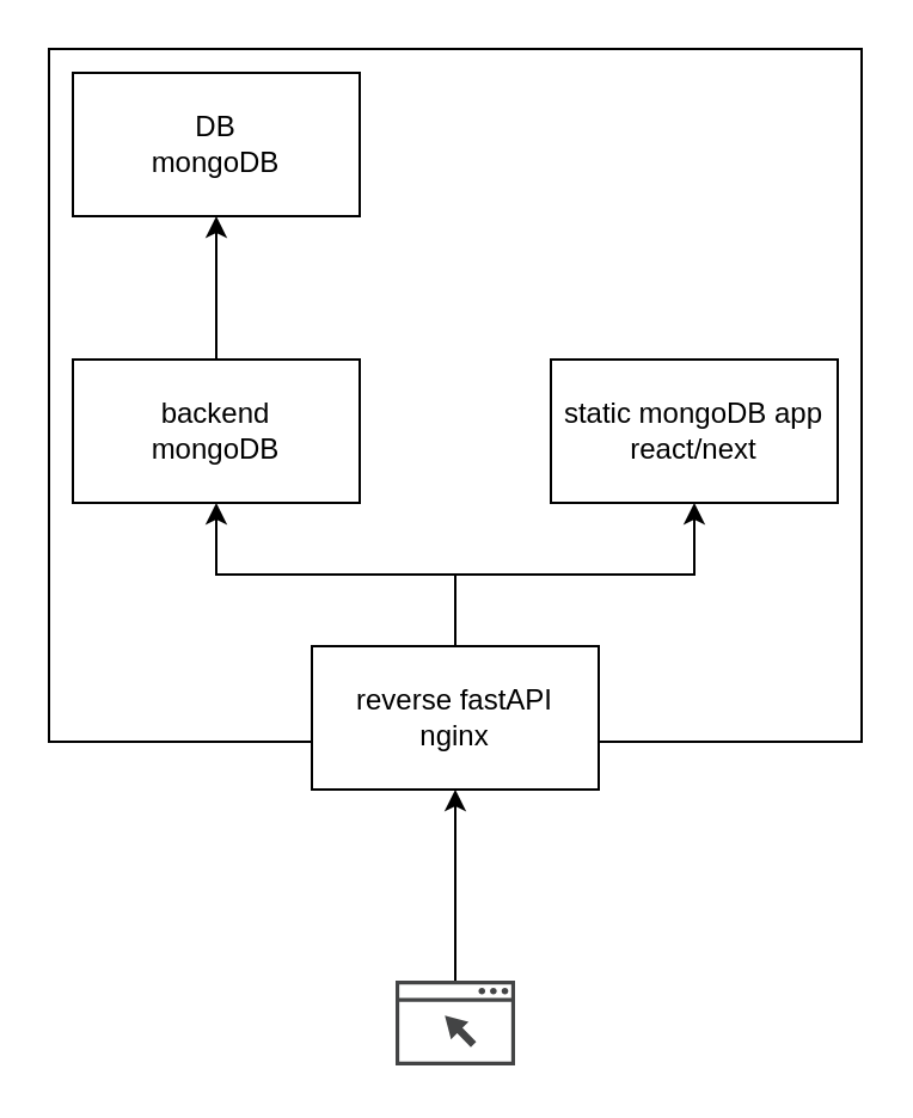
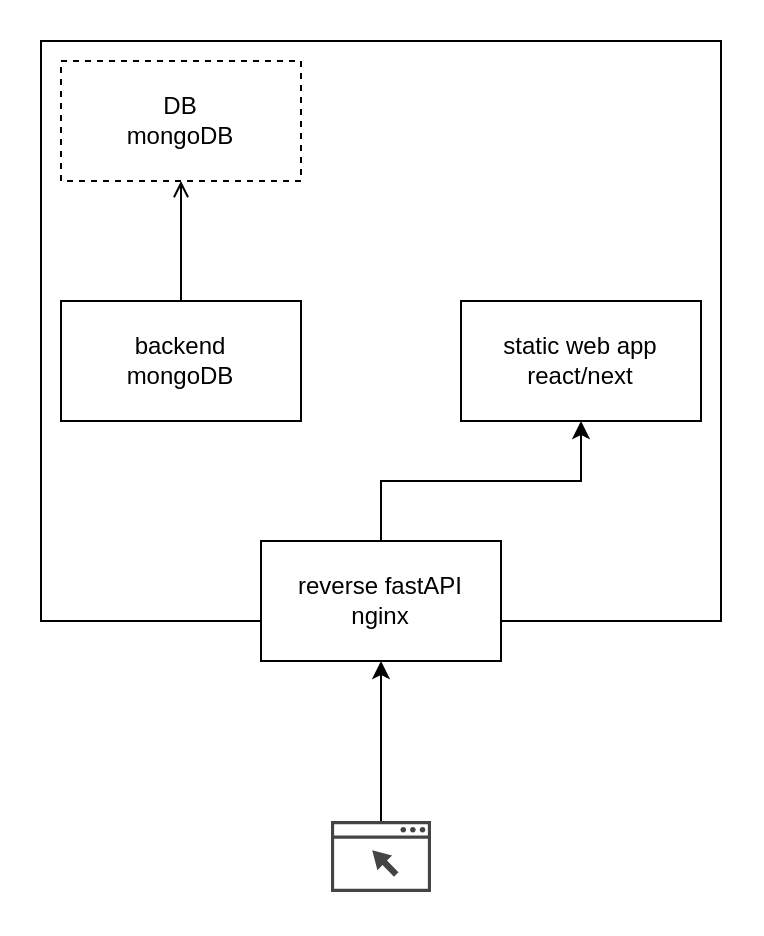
  <mxCell id="0" />
  <mxCell id="1" parent="0" />
  <mxCell id="2" value="" style="rounded=0;whiteSpace=wrap;html=1;" vertex="1" parent="1"><mxGeometry x="20" y="20" width="340" height="290" as="geometry" /></mxCell>
- <mxCell id="3" value="&lt;div&gt;DB&lt;/div&gt;mongoDB" style="rounded=0;whiteSpace=wrap;html=1;" parent="1" vertex="1"><mxGeometry x="30" y="30" width="120" height="60" as="geometry" /></mxCell>
- <mxCell id="4" style="edgeStyle=orthogonalEdgeStyle;rounded=0;orthogonalLoop=1;jettySize=auto;html=1;entryX=0.5;entryY=1;entryDx=0;entryDy=0;" parent="1" source="6" target="8" edge="1"><mxGeometry relative="1" as="geometry" /></mxCell>
+ <mxCell id="3" value="&lt;div&gt;DB&lt;/div&gt;mongoDB" style="rounded=0;whiteSpace=wrap;html=1;dashed=1;" parent="1" vertex="1"><mxGeometry x="30" y="30" width="120" height="60" as="geometry" /></mxCell>
  <mxCell id="5" style="edgeStyle=orthogonalEdgeStyle;rounded=0;orthogonalLoop=1;jettySize=auto;html=1;entryX=0.5;entryY=1;entryDx=0;entryDy=0;" parent="1" source="6" target="9" edge="1"><mxGeometry relative="1" as="geometry" /></mxCell>
  <mxCell id="6" value="&lt;div&gt;reverse fastAPI&lt;/div&gt;nginx" style="rounded=0;whiteSpace=wrap;html=1;" parent="1" vertex="1"><mxGeometry x="130" y="270" width="120" height="60" as="geometry" /></mxCell>
- <mxCell id="7" value="" style="edgeStyle=orthogonalEdgeStyle;rounded=0;orthogonalLoop=1;jettySize=auto;html=1;" parent="1" source="8" target="3" edge="1"><mxGeometry relative="1" as="geometry" /></mxCell>
+ <mxCell id="7" value="" style="edgeStyle=orthogonalEdgeStyle;rounded=0;orthogonalLoop=1;jettySize=auto;html=1;endArrow=open;" parent="1" source="8" target="3" edge="1"><mxGeometry relative="1" as="geometry" /></mxCell>
  <mxCell id="8" value="&lt;div&gt;backend&lt;/div&gt;mongoDB" style="rounded=0;whiteSpace=wrap;html=1;" parent="1" vertex="1"><mxGeometry x="30" y="150" width="120" height="60" as="geometry" /></mxCell>
- <mxCell id="9" value="&lt;div&gt;static mongoDB app&lt;/div&gt;react/next" style="rounded=0;whiteSpace=wrap;html=1;" parent="1" vertex="1"><mxGeometry x="230" y="150" width="120" height="60" as="geometry" /></mxCell>
+ <mxCell id="9" value="&lt;div&gt;static web app&lt;/div&gt;react/next" style="rounded=0;whiteSpace=wrap;html=1;" parent="1" vertex="1"><mxGeometry x="230" y="150" width="120" height="60" as="geometry" /></mxCell>
  <mxCell id="10" style="edgeStyle=orthogonalEdgeStyle;rounded=0;orthogonalLoop=1;jettySize=auto;html=1;" parent="1" source="11" target="6" edge="1"><mxGeometry relative="1" as="geometry" /></mxCell>
  <mxCell id="11" value="" style="sketch=0;pointerEvents=1;shadow=0;dashed=0;html=1;strokeColor=none;fillColor=#434445;aspect=fixed;labelPosition=center;verticalLabelPosition=bottom;verticalAlign=top;align=center;outlineConnect=0;shape=mxgraph.vvd.web_browser;" parent="1" vertex="1"><mxGeometry x="165" y="410" width="50" height="35.5" as="geometry" /></mxCell>
